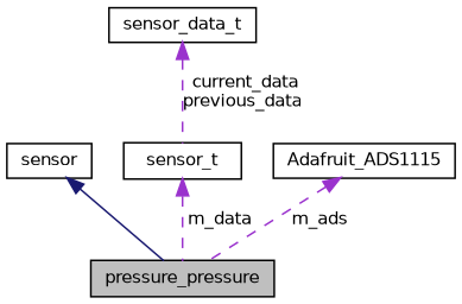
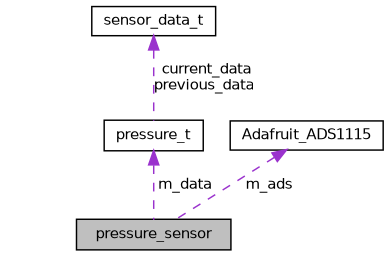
  digraph {
    node [color=black fillcolor=white fontname=Helvetica fontsize=10 shape=record style=filled]
    edge [color=darkorchid3 dir=back fontname=Helvetica fontsize=10 labelfontname=Helvetica labelfontsize=10 style=dashed]
-   n1 [fillcolor=grey75 fontcolor=black height=0.2 label=pressure_pressure width=0.4]
-   n2 [height=0.2 label=sensor width=0.4]
-   n3 [height=0.2 label=sensor_t width=0.4]
+   n1 [fillcolor=grey75 fontcolor=black height=0.2 label=pressure_sensor width=0.4]
+   n3 [height=0.2 label=pressure_t width=0.4]
    n4 [height=0.2 label=sensor_data_t width=0.4]
    n5 [height=0.2 label=Adafruit_ADS1115 width=0.4]
-   n2 -> n1 [color=midnightblue style=solid]
    n3 -> n1 [label=" m_data"]
    n4 -> n3 [label=" current_data\nprevious_data"]
    n5 -> n1 [label=" m_ads"]
  }
